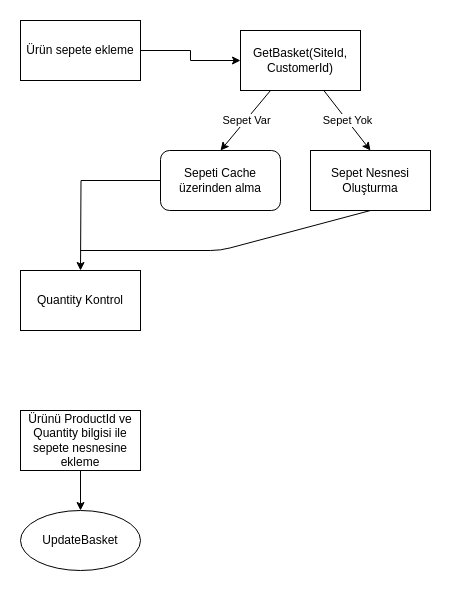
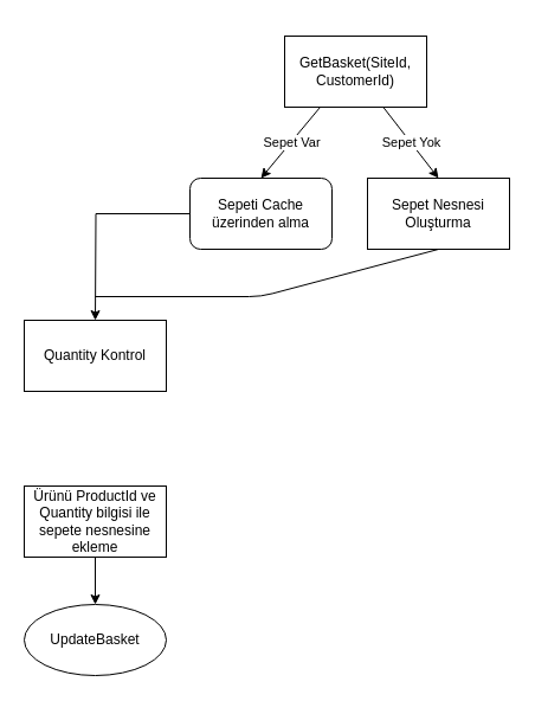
  <mxCell id="0" />
  <mxCell id="1" parent="0" />
- <mxCell id="2" value="" style="edgeStyle=orthogonalEdgeStyle;rounded=0;orthogonalLoop=1;jettySize=auto;html=1;" edge="1" parent="1" source="3" target="14"><mxGeometry relative="1" as="geometry" /></mxCell>
- <mxCell id="3" value="Ürün sepete ekleme" style="rounded=0;whiteSpace=wrap;html=1;" vertex="1" parent="1"><mxGeometry x="20" y="20" width="120" height="60" as="geometry" /></mxCell>
  <mxCell id="4" style="edgeStyle=orthogonalEdgeStyle;rounded=0;orthogonalLoop=1;jettySize=auto;html=1;" edge="1" parent="1" source="5"><mxGeometry relative="1" as="geometry"><mxPoint x="80" y="270" as="targetPoint" /></mxGeometry></mxCell>
  <mxCell id="5" value="&lt;span&gt;Sepeti Cache üzerinden alma&lt;/span&gt;" style="whiteSpace=wrap;html=1;rounded=1;" vertex="1" parent="1"><mxGeometry x="160" y="150" width="120" height="60" as="geometry" /></mxCell>
  <mxCell id="6" value="&lt;span&gt;Sepet Nesnesi Oluşturma&lt;/span&gt;" style="rounded=0;whiteSpace=wrap;html=1;" vertex="1" parent="1"><mxGeometry x="310" y="150" width="120" height="60" as="geometry" /></mxCell>
  <mxCell id="7" value="" style="endArrow=classic;html=1;entryX=0.5;entryY=0;entryDx=0;entryDy=0;exitX=0.25;exitY=1;exitDx=0;exitDy=0;" edge="1" parent="1" source="14" target="5"><mxGeometry relative="1" as="geometry"><mxPoint x="80" y="150" as="sourcePoint" /><mxPoint x="200" y="150" as="targetPoint" /></mxGeometry></mxCell>
  <mxCell id="8" value="Sepet Var" style="edgeLabel;resizable=0;html=1;align=center;verticalAlign=middle;" connectable="0" vertex="1" parent="7"><mxGeometry relative="1" as="geometry" /></mxCell>
  <mxCell id="9" value="" style="endArrow=classic;html=1;entryX=0.5;entryY=0;entryDx=0;entryDy=0;" edge="1" parent="1" source="14" target="6"><mxGeometry relative="1" as="geometry"><mxPoint x="320" y="81" as="sourcePoint" /><mxPoint x="220" y="190" as="targetPoint" /></mxGeometry></mxCell>
  <mxCell id="10" value="Sepet Yok" style="edgeLabel;resizable=0;html=1;align=center;verticalAlign=middle;" connectable="0" vertex="1" parent="9"><mxGeometry relative="1" as="geometry" /></mxCell>
  <mxCell id="11" value="" style="edgeStyle=orthogonalEdgeStyle;rounded=0;orthogonalLoop=1;jettySize=auto;html=1;" edge="1" parent="1" source="12" target="13"><mxGeometry relative="1" as="geometry" /></mxCell>
  <mxCell id="12" value="Ürünü ProductId ve Quantity bilgisi ile sepete nesnesine ekleme" style="rounded=0;whiteSpace=wrap;html=1;" vertex="1" parent="1"><mxGeometry x="20" y="410" width="120" height="60" as="geometry" /></mxCell>
  <mxCell id="13" value="UpdateBasket" style="ellipse;whiteSpace=wrap;html=1;" vertex="1" parent="1"><mxGeometry x="20" y="510" width="120" height="60" as="geometry" /></mxCell>
  <mxCell id="14" value="GetBasket(SiteId, CustomerId)" style="rounded=0;whiteSpace=wrap;html=1;" vertex="1" parent="1"><mxGeometry x="240" y="30" width="120" height="60" as="geometry" /></mxCell>
  <mxCell id="15" value="" style="endArrow=none;html=1;entryX=0.5;entryY=1;entryDx=0;entryDy=0;" edge="1" parent="1" target="6"><mxGeometry width="50" height="50" relative="1" as="geometry"><mxPoint x="80" y="250" as="sourcePoint" /><mxPoint x="230" y="250" as="targetPoint" /><Array as="points"><mxPoint x="220" y="250" /></Array></mxGeometry></mxCell>
  <mxCell id="16" value="Quantity Kontrol" style="rounded=0;whiteSpace=wrap;html=1;" vertex="1" parent="1"><mxGeometry x="20" y="270" width="120" height="60" as="geometry" /></mxCell>
